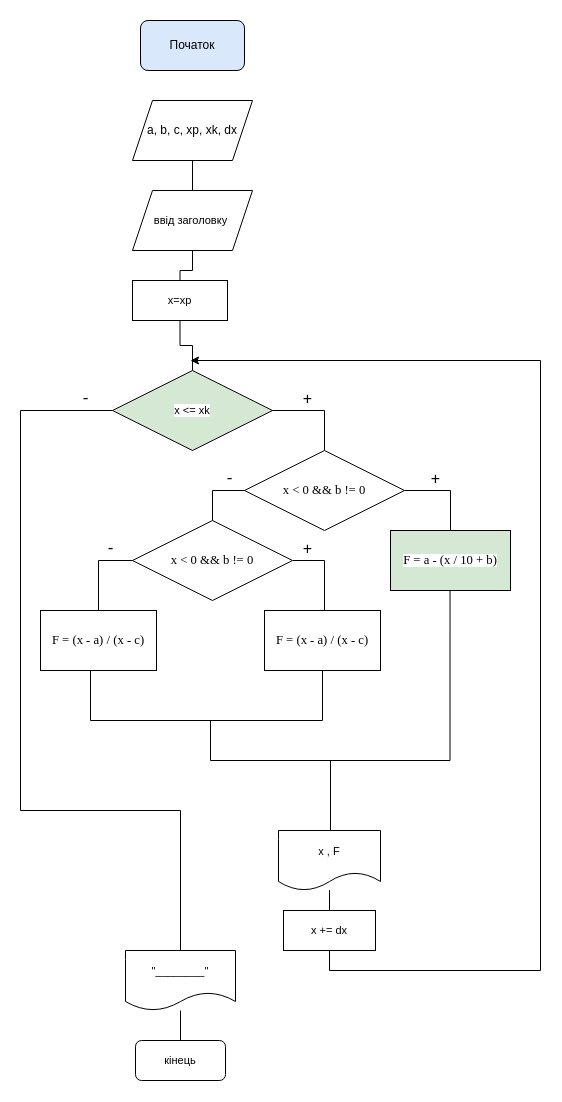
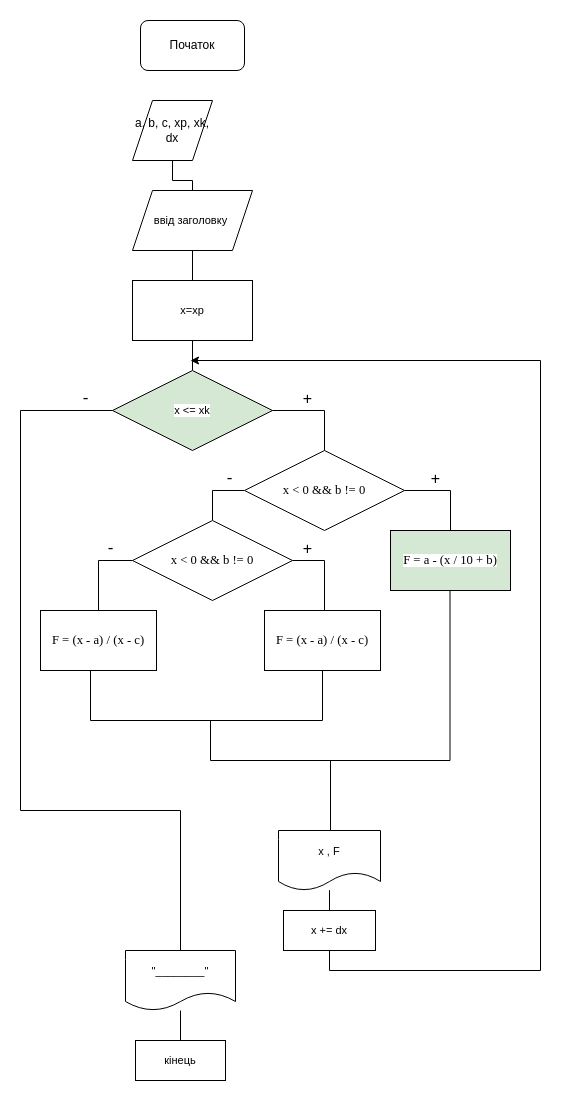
  <mxCell id="0" />
  <mxCell id="1" parent="0" />
- <mxCell id="2" value="Початок" style="rounded=1;whiteSpace=wrap;html=1;fillColor=#dae8fc;" vertex="1" parent="1"><mxGeometry x="140" y="20" width="104" height="50" as="geometry" /></mxCell>
+ <mxCell id="2" value="Початок" style="rounded=1;whiteSpace=wrap;html=1;" vertex="1" parent="1"><mxGeometry x="140" y="20" width="104" height="50" as="geometry" /></mxCell>
  <mxCell id="3" value="" style="edgeStyle=orthogonalEdgeStyle;shape=connector;rounded=0;orthogonalLoop=1;jettySize=auto;html=1;strokeColor=default;align=center;verticalAlign=middle;fontFamily=Helvetica;fontSize=11;fontColor=default;labelBackgroundColor=default;endArrow=none;endFill=0;" edge="1" parent="1" source="4" target="6"><mxGeometry relative="1" as="geometry" /></mxCell>
- <mxCell id="4" value="a, b, c, xp, xk, dx" style="shape=parallelogram;perimeter=parallelogramPerimeter;whiteSpace=wrap;html=1;fixedSize=1;" vertex="1" parent="1"><mxGeometry x="132" y="100" width="120" height="60" as="geometry" /></mxCell>
+ <mxCell id="4" value="a, b, c, xp, xk, dx" style="shape=parallelogram;perimeter=parallelogramPerimeter;whiteSpace=wrap;html=1;fixedSize=1;" vertex="1" parent="1"><mxGeometry x="132" y="100" width="80" height="60" as="geometry" /></mxCell>
  <mxCell id="5" value="" style="edgeStyle=orthogonalEdgeStyle;shape=connector;rounded=0;orthogonalLoop=1;jettySize=auto;html=1;strokeColor=default;align=center;verticalAlign=middle;fontFamily=Helvetica;fontSize=11;fontColor=default;labelBackgroundColor=default;endArrow=none;endFill=0;" edge="1" parent="1" source="6" target="8"><mxGeometry relative="1" as="geometry" /></mxCell>
  <mxCell id="6" value="ввід заголовку&amp;nbsp;" style="shape=parallelogram;perimeter=parallelogramPerimeter;whiteSpace=wrap;html=1;fixedSize=1;fontFamily=Helvetica;fontSize=11;fontColor=default;labelBackgroundColor=default;" vertex="1" parent="1"><mxGeometry x="132" y="190" width="120" height="60" as="geometry" /></mxCell>
  <mxCell id="7" value="" style="edgeStyle=orthogonalEdgeStyle;shape=connector;rounded=0;orthogonalLoop=1;jettySize=auto;html=1;strokeColor=default;align=center;verticalAlign=middle;fontFamily=Helvetica;fontSize=11;fontColor=default;labelBackgroundColor=default;endArrow=none;endFill=0;" edge="1" parent="1" source="8" target="11"><mxGeometry relative="1" as="geometry" /></mxCell>
- <mxCell id="8" value="x=xp" style="whiteSpace=wrap;html=1;fontSize=11;labelBackgroundColor=default;" vertex="1" parent="1"><mxGeometry x="132" y="280" width="95" height="40" as="geometry" /></mxCell>
+ <mxCell id="8" value="x=xp" style="whiteSpace=wrap;html=1;fontSize=11;labelBackgroundColor=default;" vertex="1" parent="1"><mxGeometry x="132" y="280" width="120" height="60" as="geometry" /></mxCell>
  <mxCell id="9" value="" style="edgeStyle=orthogonalEdgeStyle;shape=connector;rounded=0;orthogonalLoop=1;jettySize=auto;html=1;strokeColor=default;align=center;verticalAlign=middle;fontFamily=Helvetica;fontSize=11;fontColor=default;labelBackgroundColor=default;endArrow=none;endFill=0;" edge="1" parent="1" source="11" target="14"><mxGeometry relative="1" as="geometry"><Array as="points"><mxPoint x="324" y="410" /></Array></mxGeometry></mxCell>
  <mxCell id="10" style="edgeStyle=orthogonalEdgeStyle;shape=connector;rounded=0;orthogonalLoop=1;jettySize=auto;html=1;strokeColor=default;align=center;verticalAlign=middle;fontFamily=Helvetica;fontSize=11;fontColor=default;labelBackgroundColor=default;endArrow=none;endFill=0;" edge="1" parent="1" source="11" target="35"><mxGeometry relative="1" as="geometry"><mxPoint x="180" y="940" as="targetPoint" /><Array as="points"><mxPoint x="20" y="410" /><mxPoint x="20" y="810" /><mxPoint x="180" y="810" /></Array></mxGeometry></mxCell>
  <mxCell id="11" value="x &amp;lt;= xk" style="rhombus;whiteSpace=wrap;html=1;fontSize=11;labelBackgroundColor=default;fillColor=#d5e8d4;" vertex="1" parent="1"><mxGeometry x="112" y="370" width="160" height="80" as="geometry" /></mxCell>
  <mxCell id="12" value="" style="edgeStyle=orthogonalEdgeStyle;shape=connector;rounded=0;orthogonalLoop=1;jettySize=auto;html=1;strokeColor=default;align=center;verticalAlign=middle;fontFamily=Helvetica;fontSize=11;fontColor=default;labelBackgroundColor=default;endArrow=none;endFill=0;entryX=0.5;entryY=0;entryDx=0;entryDy=0;" edge="1" parent="1" source="14" target="17"><mxGeometry relative="1" as="geometry"><Array as="points"><mxPoint x="212" y="490" /></Array></mxGeometry></mxCell>
  <mxCell id="13" value="" style="edgeStyle=orthogonalEdgeStyle;shape=connector;rounded=0;orthogonalLoop=1;jettySize=auto;html=1;strokeColor=default;align=center;verticalAlign=middle;fontFamily=Helvetica;fontSize=11;fontColor=default;labelBackgroundColor=default;endArrow=none;endFill=0;" edge="1" parent="1" source="14" target="18"><mxGeometry relative="1" as="geometry"><Array as="points"><mxPoint x="450" y="490" /></Array></mxGeometry></mxCell>
  <mxCell id="14" value="&lt;span style=&quot;font-size: 9.5pt; line-height: 106%; font-family: &amp;quot;Cascadia Mono&amp;quot;; background-image: initial; background-position: initial; background-size: initial; background-repeat: initial; background-attachment: initial; background-origin: initial; background-clip: initial;&quot;&gt;x &amp;lt; 0 &amp;amp;&amp;amp; b != 0&lt;/span&gt;" style="rhombus;whiteSpace=wrap;html=1;fontSize=11;labelBackgroundColor=default;" vertex="1" parent="1"><mxGeometry x="244" y="450" width="160" height="80" as="geometry" /></mxCell>
  <mxCell id="15" style="edgeStyle=orthogonalEdgeStyle;shape=connector;rounded=0;orthogonalLoop=1;jettySize=auto;html=1;entryX=0.5;entryY=0;entryDx=0;entryDy=0;strokeColor=default;align=center;verticalAlign=middle;fontFamily=Helvetica;fontSize=11;fontColor=default;labelBackgroundColor=default;endArrow=none;endFill=0;" edge="1" parent="1" source="17" target="19"><mxGeometry relative="1" as="geometry"><Array as="points"><mxPoint x="324" y="560" /></Array></mxGeometry></mxCell>
  <mxCell id="16" style="edgeStyle=orthogonalEdgeStyle;shape=connector;rounded=0;orthogonalLoop=1;jettySize=auto;html=1;entryX=0.5;entryY=0;entryDx=0;entryDy=0;strokeColor=default;align=center;verticalAlign=middle;fontFamily=Helvetica;fontSize=11;fontColor=default;labelBackgroundColor=default;endArrow=none;endFill=0;" edge="1" parent="1" source="17" target="23"><mxGeometry relative="1" as="geometry"><Array as="points"><mxPoint x="98" y="560" /></Array></mxGeometry></mxCell>
  <mxCell id="17" value="&lt;span style=&quot;font-size: 9.5pt; line-height: 106%; font-family: &amp;quot;Cascadia Mono&amp;quot;; background-image: initial; background-position: initial; background-size: initial; background-repeat: initial; background-attachment: initial; background-origin: initial; background-clip: initial;&quot;&gt;x &amp;lt; 0 &amp;amp;&amp;amp; b != 0&lt;/span&gt;" style="rhombus;whiteSpace=wrap;html=1;fontSize=11;labelBackgroundColor=default;" vertex="1" parent="1"><mxGeometry x="132" y="520" width="160" height="80" as="geometry" /></mxCell>
  <mxCell id="18" value="&lt;span style=&quot;font-size: 9.5pt; line-height: 106%; font-family: &amp;quot;Cascadia Mono&amp;quot;; background-image: initial; background-position: initial; background-size: initial; background-repeat: initial; background-attachment: initial; background-origin: initial; background-clip: initial;&quot;&gt;F = a - (x / 10 + b)&lt;/span&gt;" style="whiteSpace=wrap;html=1;fontSize=11;labelBackgroundColor=default;fillColor=#d5e8d4;" vertex="1" parent="1"><mxGeometry x="390" y="530" width="120" height="60" as="geometry" /></mxCell>
  <mxCell id="19" value="&lt;span style=&quot;font-size: 9.5pt; line-height: 106%; font-family: &amp;quot;Cascadia Mono&amp;quot;; background-image: initial; background-position: initial; background-size: initial; background-repeat: initial; background-attachment: initial; background-origin: initial; background-clip: initial;&quot;&gt;F = (x - a) / (x - c)&lt;/span&gt;" style="whiteSpace=wrap;html=1;fontSize=11;labelBackgroundColor=default;" vertex="1" parent="1"><mxGeometry x="264" y="610" width="116" height="60" as="geometry" /></mxCell>
  <mxCell id="20" value="+" style="text;html=1;align=center;verticalAlign=bottom;resizable=0;points=[];autosize=1;strokeColor=none;fillColor=none;fontFamily=Helvetica;fontSize=16;fontColor=default;labelBackgroundColor=default;" vertex="1" parent="1"><mxGeometry x="292" y="530" width="30" height="30" as="geometry" /></mxCell>
  <mxCell id="21" value="+" style="text;html=1;align=center;verticalAlign=bottom;resizable=0;points=[];autosize=1;strokeColor=none;fillColor=none;fontFamily=Helvetica;fontSize=16;fontColor=default;labelBackgroundColor=default;" vertex="1" parent="1"><mxGeometry x="420" y="460" width="30" height="30" as="geometry" /></mxCell>
  <mxCell id="22" value="+" style="text;html=1;align=center;verticalAlign=bottom;resizable=0;points=[];autosize=1;strokeColor=none;fillColor=none;fontFamily=Helvetica;fontSize=16;fontColor=default;labelBackgroundColor=default;" vertex="1" parent="1"><mxGeometry x="292" y="380" width="30" height="30" as="geometry" /></mxCell>
  <mxCell id="23" value="&lt;span style=&quot;font-size: 9.5pt; line-height: 106%; font-family: &amp;quot;Cascadia Mono&amp;quot;; background-image: initial; background-position: initial; background-size: initial; background-repeat: initial; background-attachment: initial; background-origin: initial; background-clip: initial;&quot;&gt;F = (x - a) / (x - c)&lt;/span&gt;" style="whiteSpace=wrap;html=1;fontSize=11;labelBackgroundColor=default;" vertex="1" parent="1"><mxGeometry x="40" y="610" width="116" height="60" as="geometry" /></mxCell>
  <mxCell id="24" value="-" style="text;html=1;align=center;verticalAlign=bottom;resizable=0;points=[];autosize=1;strokeColor=none;fillColor=none;fontFamily=Helvetica;fontSize=17;fontColor=default;labelBackgroundColor=default;" vertex="1" parent="1"><mxGeometry x="95" y="530" width="30" height="30" as="geometry" /></mxCell>
  <mxCell id="25" value="-" style="text;html=1;align=center;verticalAlign=bottom;resizable=0;points=[];autosize=1;strokeColor=none;fillColor=none;fontFamily=Helvetica;fontSize=17;fontColor=default;labelBackgroundColor=default;" vertex="1" parent="1"><mxGeometry x="214" y="460" width="30" height="30" as="geometry" /></mxCell>
  <mxCell id="26" value="-" style="text;html=1;align=center;verticalAlign=bottom;resizable=0;points=[];autosize=1;strokeColor=none;fillColor=none;fontFamily=Helvetica;fontSize=17;fontColor=default;labelBackgroundColor=default;" vertex="1" parent="1"><mxGeometry x="70" y="380" width="30" height="30" as="geometry" /></mxCell>
  <mxCell id="27" value="" style="endArrow=none;html=1;rounded=0;strokeColor=default;align=center;verticalAlign=middle;fontFamily=Helvetica;fontSize=11;fontColor=default;labelBackgroundColor=default;edgeStyle=orthogonalEdgeStyle;entryX=0.5;entryY=1;entryDx=0;entryDy=0;exitX=0.431;exitY=1;exitDx=0;exitDy=0;exitPerimeter=0;" edge="1" parent="1" source="23" target="19"><mxGeometry width="50" height="50" relative="1" as="geometry"><mxPoint x="90" y="740" as="sourcePoint" /><mxPoint x="322" y="690" as="targetPoint" /><Array as="points"><mxPoint x="90" y="720" /><mxPoint x="322" y="720" /></Array></mxGeometry></mxCell>
  <mxCell id="28" value="" style="endArrow=none;html=1;rounded=0;strokeColor=default;align=center;verticalAlign=middle;fontFamily=Helvetica;fontSize=11;fontColor=default;labelBackgroundColor=default;edgeStyle=orthogonalEdgeStyle;" edge="1" parent="1"><mxGeometry width="50" height="50" relative="1" as="geometry"><mxPoint x="210" y="720" as="sourcePoint" /><mxPoint x="449.52" y="590" as="targetPoint" /><Array as="points"><mxPoint x="210" y="760" /><mxPoint x="450" y="760" /></Array></mxGeometry></mxCell>
  <mxCell id="29" value="" style="endArrow=none;html=1;rounded=0;strokeColor=default;align=center;verticalAlign=middle;fontFamily=Helvetica;fontSize=11;fontColor=default;labelBackgroundColor=default;edgeStyle=orthogonalEdgeStyle;" edge="1" parent="1"><mxGeometry width="50" height="50" relative="1" as="geometry"><mxPoint x="330" y="830" as="sourcePoint" /><mxPoint x="330" y="760" as="targetPoint" /></mxGeometry></mxCell>
  <mxCell id="30" value="" style="edgeStyle=orthogonalEdgeStyle;shape=connector;rounded=0;orthogonalLoop=1;jettySize=auto;html=1;strokeColor=default;align=center;verticalAlign=middle;fontFamily=Helvetica;fontSize=11;fontColor=default;labelBackgroundColor=default;endArrow=none;endFill=0;" edge="1" parent="1" source="31" target="32"><mxGeometry relative="1" as="geometry" /></mxCell>
  <mxCell id="31" value="x , F" style="shape=document;whiteSpace=wrap;html=1;boundedLbl=1;fontFamily=Helvetica;fontSize=11;fontColor=default;labelBackgroundColor=default;" vertex="1" parent="1"><mxGeometry x="278" y="830" width="102" height="60" as="geometry" /></mxCell>
  <mxCell id="32" value="x += dx" style="rounded=0;whiteSpace=wrap;html=1;fontFamily=Helvetica;fontSize=11;fontColor=default;labelBackgroundColor=default;" vertex="1" parent="1"><mxGeometry x="283" y="910" width="92" height="40" as="geometry" /></mxCell>
  <mxCell id="33" value="" style="endArrow=classic;html=1;rounded=0;strokeColor=default;align=center;verticalAlign=middle;fontFamily=Helvetica;fontSize=11;fontColor=default;labelBackgroundColor=default;edgeStyle=orthogonalEdgeStyle;endFill=1;exitX=0.5;exitY=1;exitDx=0;exitDy=0;" edge="1" parent="1" source="32"><mxGeometry width="50" height="50" relative="1" as="geometry"><mxPoint x="490" y="710" as="sourcePoint" /><mxPoint x="190" y="360" as="targetPoint" /><Array as="points"><mxPoint x="329" y="970" /><mxPoint x="540" y="970" /><mxPoint x="540" y="360" /></Array></mxGeometry></mxCell>
  <mxCell id="34" value="" style="edgeStyle=orthogonalEdgeStyle;shape=connector;rounded=0;orthogonalLoop=1;jettySize=auto;html=1;strokeColor=default;align=center;verticalAlign=middle;fontFamily=Helvetica;fontSize=11;fontColor=default;labelBackgroundColor=default;endArrow=none;endFill=0;" edge="1" parent="1" source="35" target="36"><mxGeometry relative="1" as="geometry" /></mxCell>
  <mxCell id="35" value="&quot;________&quot;" style="shape=document;whiteSpace=wrap;html=1;boundedLbl=1;fontFamily=Helvetica;fontSize=11;fontColor=default;labelBackgroundColor=default;" vertex="1" parent="1"><mxGeometry x="125" y="950" width="110" height="60" as="geometry" /></mxCell>
- <mxCell id="36" value="кінець" style="rounded=1;whiteSpace=wrap;html=1;fontFamily=Helvetica;fontSize=11;fontColor=default;labelBackgroundColor=default;" vertex="1" parent="1"><mxGeometry x="135" y="1040" width="90" height="40" as="geometry" /></mxCell>
+ <mxCell id="36" value="кінець" style="whiteSpace=wrap;html=1;fontFamily=Helvetica;fontSize=11;fontColor=default;labelBackgroundColor=default;rounded=0;" vertex="1" parent="1"><mxGeometry x="135" y="1040" width="90" height="40" as="geometry" /></mxCell>
